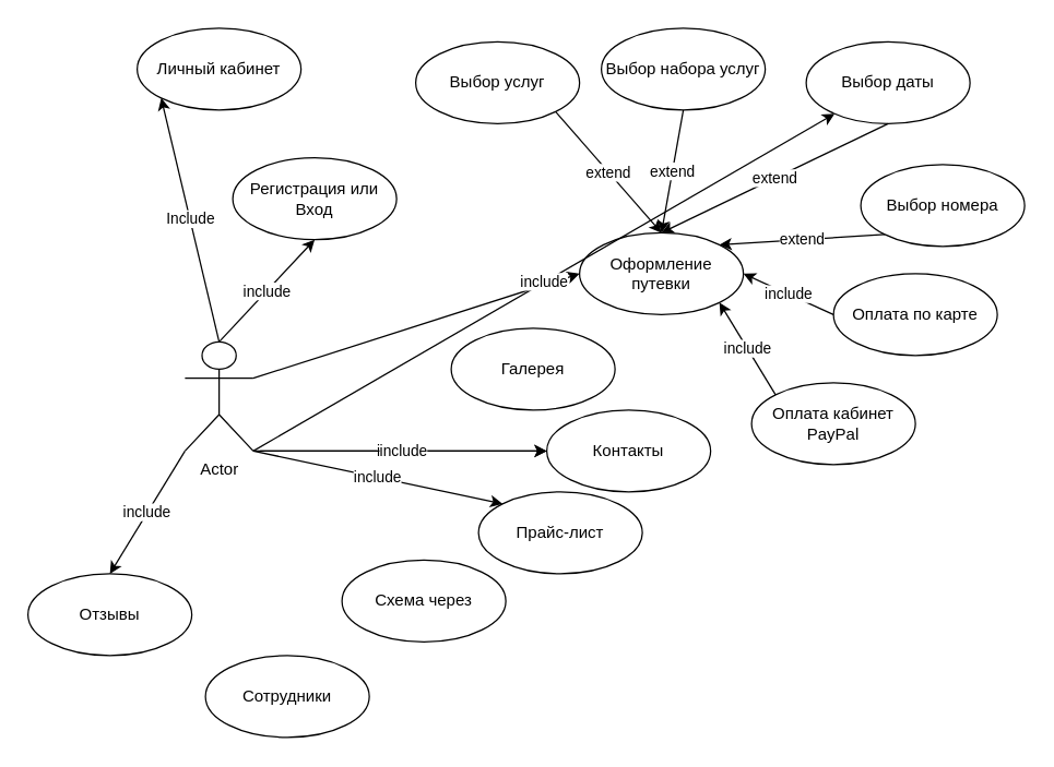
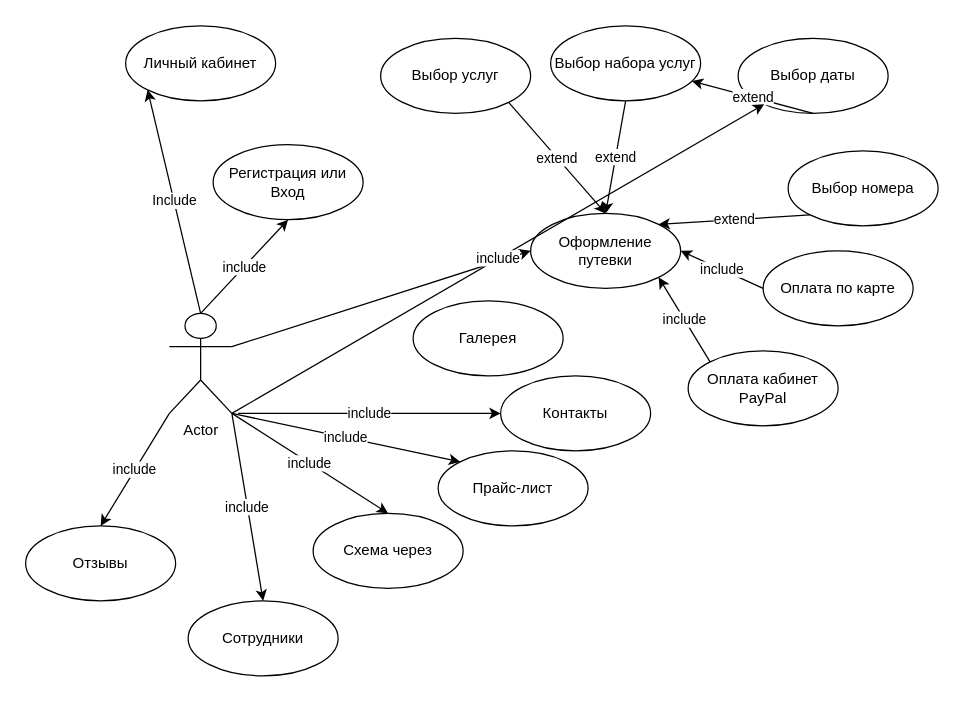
  <mxCell id="0" />
  <mxCell id="1" parent="0" />
  <mxCell id="2" value="Actor" style="shape=umlActor;verticalLabelPosition=bottom;verticalAlign=top;html=1;outlineConnect=0;" vertex="1" parent="1"><mxGeometry x="135" y="250" width="50" height="80" as="geometry" /></mxCell>
  <mxCell id="3" value="Оформление путевки" style="ellipse;whiteSpace=wrap;html=1;" vertex="1" parent="1"><mxGeometry x="424" y="170" width="120" height="60" as="geometry" /></mxCell>
  <mxCell id="4" value="Выбор услуг" style="ellipse;whiteSpace=wrap;html=1;" vertex="1" parent="1"><mxGeometry x="304" y="30" width="120" height="60" as="geometry" /></mxCell>
  <mxCell id="5" value="Регистрация или&lt;br&gt;Вход" style="ellipse;whiteSpace=wrap;html=1;" vertex="1" parent="1"><mxGeometry x="170" y="115" width="120" height="60" as="geometry" /></mxCell>
  <mxCell id="6" value="Галерея" style="ellipse;whiteSpace=wrap;html=1;" vertex="1" parent="1"><mxGeometry x="330" y="240" width="120" height="60" as="geometry" /></mxCell>
  <mxCell id="7" value="Личный кабинет" style="ellipse;whiteSpace=wrap;html=1;" vertex="1" parent="1"><mxGeometry x="100" y="20" width="120" height="60" as="geometry" /></mxCell>
  <mxCell id="8" value="Схема через" style="ellipse;whiteSpace=wrap;html=1;" vertex="1" parent="1"><mxGeometry x="250" y="410" width="120" height="60" as="geometry" /></mxCell>
  <mxCell id="9" value="Оплата кабинет&lt;br&gt;PayPal" style="ellipse;whiteSpace=wrap;html=1;" vertex="1" parent="1"><mxGeometry x="550" y="280" width="120" height="60" as="geometry" /></mxCell>
  <mxCell id="10" value="Оплата по карте" style="ellipse;whiteSpace=wrap;html=1;" vertex="1" parent="1"><mxGeometry x="610" y="200" width="120" height="60" as="geometry" /></mxCell>
  <mxCell id="11" value="Контакты" style="ellipse;whiteSpace=wrap;html=1;" vertex="1" parent="1"><mxGeometry x="400" y="300" width="120" height="60" as="geometry" /></mxCell>
  <mxCell id="12" value="Прайс-лист" style="ellipse;whiteSpace=wrap;html=1;" vertex="1" parent="1"><mxGeometry x="350" y="360" width="120" height="60" as="geometry" /></mxCell>
  <mxCell id="13" value="Отзывы" style="ellipse;whiteSpace=wrap;html=1;" vertex="1" parent="1"><mxGeometry x="20" y="420" width="120" height="60" as="geometry" /></mxCell>
  <mxCell id="14" value="Выбор номера" style="ellipse;whiteSpace=wrap;html=1;" vertex="1" parent="1"><mxGeometry x="630" y="120" width="120" height="60" as="geometry" /></mxCell>
  <mxCell id="15" value="Выбор даты" style="ellipse;whiteSpace=wrap;html=1;" vertex="1" parent="1"><mxGeometry x="590" y="30" width="120" height="60" as="geometry" /></mxCell>
  <mxCell id="16" value="Include" style="endArrow=classic;html=1;exitX=0.5;exitY=0;exitDx=0;exitDy=0;exitPerimeter=0;entryX=0;entryY=1;entryDx=0;entryDy=0;" edge="1" parent="1" source="2" target="7"><mxGeometry width="50" height="50" relative="1" as="geometry"><mxPoint x="400" y="190" as="sourcePoint" /><mxPoint x="450" y="140" as="targetPoint" /></mxGeometry></mxCell>
  <mxCell id="17" value="" style="endArrow=classic;html=1;exitX=1;exitY=0.333;exitDx=0;exitDy=0;exitPerimeter=0;entryX=0;entryY=0.5;entryDx=0;entryDy=0;" edge="1" parent="1" source="2" target="3"><mxGeometry width="50" height="50" relative="1" as="geometry"><mxPoint x="400" y="190" as="sourcePoint" /><mxPoint x="450" y="140" as="targetPoint" /></mxGeometry></mxCell>
  <mxCell id="18" value="extend" style="endArrow=classic;html=1;entryX=0.5;entryY=0;entryDx=0;entryDy=0;exitX=1;exitY=1;exitDx=0;exitDy=0;" edge="1" parent="1" source="4" target="3"><mxGeometry width="50" height="50" relative="1" as="geometry"><mxPoint x="400" y="290" as="sourcePoint" /><mxPoint x="450" y="240" as="targetPoint" /></mxGeometry></mxCell>
- <mxCell id="19" value="extend" style="endArrow=classic;html=1;entryX=0.5;entryY=0;entryDx=0;entryDy=0;exitX=0.5;exitY=1;exitDx=0;exitDy=0;" edge="1" parent="1" source="15" target="3"><mxGeometry width="50" height="50" relative="1" as="geometry"><mxPoint x="400" y="290" as="sourcePoint" /><mxPoint x="450" y="240" as="targetPoint" /></mxGeometry></mxCell>
+ <mxCell id="19" value="extend" style="endArrow=classic;html=1;exitX=0.5;exitY=1;exitDx=0;exitDy=0;" edge="1" parent="1" source="15" target="28"><mxGeometry width="50" height="50" relative="1" as="geometry"><mxPoint x="400" y="290" as="sourcePoint" /><mxPoint x="450" y="240" as="targetPoint" /></mxGeometry></mxCell>
  <mxCell id="20" value="extend" style="endArrow=classic;html=1;entryX=1;entryY=0;entryDx=0;entryDy=0;exitX=0;exitY=1;exitDx=0;exitDy=0;" edge="1" parent="1" source="14" target="3"><mxGeometry width="50" height="50" relative="1" as="geometry"><mxPoint x="400" y="290" as="sourcePoint" /><mxPoint x="450" y="240" as="targetPoint" /></mxGeometry></mxCell>
  <mxCell id="21" value="include" style="endArrow=classic;html=1;entryX=1;entryY=0.5;entryDx=0;entryDy=0;exitX=0;exitY=0.5;exitDx=0;exitDy=0;" edge="1" parent="1" source="10" target="3"><mxGeometry width="50" height="50" relative="1" as="geometry"><mxPoint x="400" y="290" as="sourcePoint" /><mxPoint x="450" y="240" as="targetPoint" /></mxGeometry></mxCell>
  <mxCell id="22" value="include" style="endArrow=classic;html=1;entryX=1;entryY=1;entryDx=0;entryDy=0;exitX=0;exitY=0;exitDx=0;exitDy=0;" edge="1" parent="1" source="9" target="3"><mxGeometry width="50" height="50" relative="1" as="geometry"><mxPoint x="400" y="290" as="sourcePoint" /><mxPoint x="450" y="240" as="targetPoint" /></mxGeometry></mxCell>
  <mxCell id="23" value="include" style="endArrow=classic;html=1;exitX=0;exitY=1;exitDx=0;exitDy=0;exitPerimeter=0;entryX=0.5;entryY=0;entryDx=0;entryDy=0;" edge="1" parent="1" source="2" target="13"><mxGeometry width="50" height="50" relative="1" as="geometry"><mxPoint x="400" y="290" as="sourcePoint" /><mxPoint x="450" y="240" as="targetPoint" /></mxGeometry></mxCell>
- <mxCell id="24" value="include" style="endArrow=classic;html=1;exitX=1;exitY=1;exitDx=0;exitDy=0;exitPerimeter=0;" edge="1" parent="1" source="2" target="11"><mxGeometry width="50" height="50" relative="1" as="geometry"><mxPoint x="400" y="290" as="sourcePoint" /><mxPoint x="450" y="240" as="targetPoint" /></mxGeometry></mxCell>
+ <mxCell id="24" value="include" style="endArrow=classic;html=1;exitX=1;exitY=1;exitDx=0;exitDy=0;exitPerimeter=0;entryX=0.5;entryY=0;entryDx=0;entryDy=0;" edge="1" parent="1" source="2" target="8"><mxGeometry width="50" height="50" relative="1" as="geometry"><mxPoint x="400" y="290" as="sourcePoint" /><mxPoint x="450" y="240" as="targetPoint" /></mxGeometry></mxCell>
  <mxCell id="25" value="include" style="endArrow=classic;html=1;exitX=1;exitY=1;exitDx=0;exitDy=0;exitPerimeter=0;" edge="1" parent="1" source="2" target="15"><mxGeometry width="50" height="50" relative="1" as="geometry"><mxPoint x="400" y="290" as="sourcePoint" /><mxPoint x="450" y="240" as="targetPoint" /></mxGeometry></mxCell>
  <mxCell id="26" value="include" style="endArrow=classic;html=1;entryX=0;entryY=0.5;entryDx=0;entryDy=0;" edge="1" parent="1" target="11"><mxGeometry width="50" height="50" relative="1" as="geometry"><mxPoint x="190" y="330" as="sourcePoint" /><mxPoint x="450" y="240" as="targetPoint" /></mxGeometry></mxCell>
  <mxCell id="27" value="include" style="endArrow=classic;html=1;exitX=1;exitY=1;exitDx=0;exitDy=0;exitPerimeter=0;entryX=0;entryY=0;entryDx=0;entryDy=0;" edge="1" parent="1" source="2" target="12"><mxGeometry width="50" height="50" relative="1" as="geometry"><mxPoint x="400" y="290" as="sourcePoint" /><mxPoint x="450" y="240" as="targetPoint" /></mxGeometry></mxCell>
  <mxCell id="28" value="Выбор набора услуг" style="ellipse;whiteSpace=wrap;html=1;" vertex="1" parent="1"><mxGeometry x="440" y="20" width="120" height="60" as="geometry" /></mxCell>
  <mxCell id="29" value="extend" style="endArrow=classic;html=1;entryX=0.5;entryY=0;entryDx=0;entryDy=0;exitX=0.5;exitY=1;exitDx=0;exitDy=0;" edge="1" parent="1" source="28" target="3"><mxGeometry width="50" height="50" relative="1" as="geometry"><mxPoint x="400" y="270" as="sourcePoint" /><mxPoint x="450" y="220" as="targetPoint" /></mxGeometry></mxCell>
  <mxCell id="30" value="Сотрудники" style="ellipse;whiteSpace=wrap;html=1;" vertex="1" parent="1"><mxGeometry x="150" y="480" width="120" height="60" as="geometry" /></mxCell>
+ <mxCell id="31" value="include" style="endArrow=classic;html=1;entryX=0.5;entryY=0;entryDx=0;entryDy=0;exitX=1;exitY=1;exitDx=0;exitDy=0;exitPerimeter=0;" edge="1" parent="1" source="2" target="30"><mxGeometry width="50" height="50" relative="1" as="geometry"><mxPoint x="400" y="370" as="sourcePoint" /><mxPoint x="450" y="320" as="targetPoint" /></mxGeometry></mxCell>
  <mxCell id="32" value="include" style="endArrow=classic;html=1;entryX=0.5;entryY=1;entryDx=0;entryDy=0;exitX=0.5;exitY=0;exitDx=0;exitDy=0;exitPerimeter=0;" edge="1" parent="1" source="2" target="5"><mxGeometry width="50" height="50" relative="1" as="geometry"><mxPoint x="400" y="320" as="sourcePoint" /><mxPoint x="450" y="270" as="targetPoint" /></mxGeometry></mxCell>
